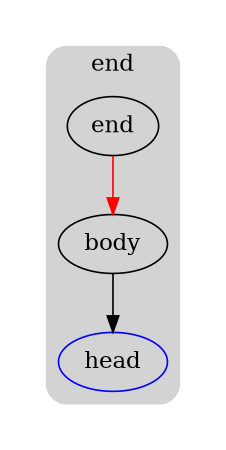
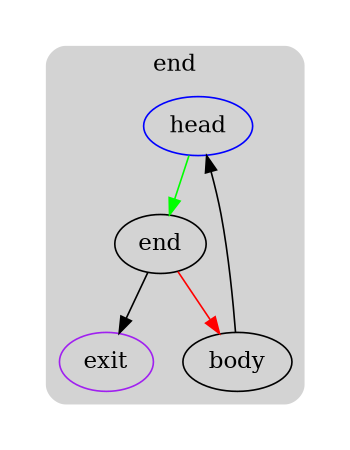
  digraph {
    compound=true
    node [shape=oval]
    n1 [color=blue label=head rank=source]
    n2 [label=body]
    n3 [label=end]
+   n4 [color=purple label=exit rank=sink shape=""]
    subgraph cluster_1 {
      peripheries=0
      subgraph cluster_2 {
        peripheries=0
        subgraph cluster_3 {
          bgcolor=lightgray
          color=darkgray
          label=end
          peripheries=0
          style=rounded
          n1
          n2
          n3
+         n4
        }
      }
    }
+   n1 -> n3 [color=green]
    n2 -> n1
    n3 -> n2 [color=red]
+   n3 -> n4 [color=black]
  }
